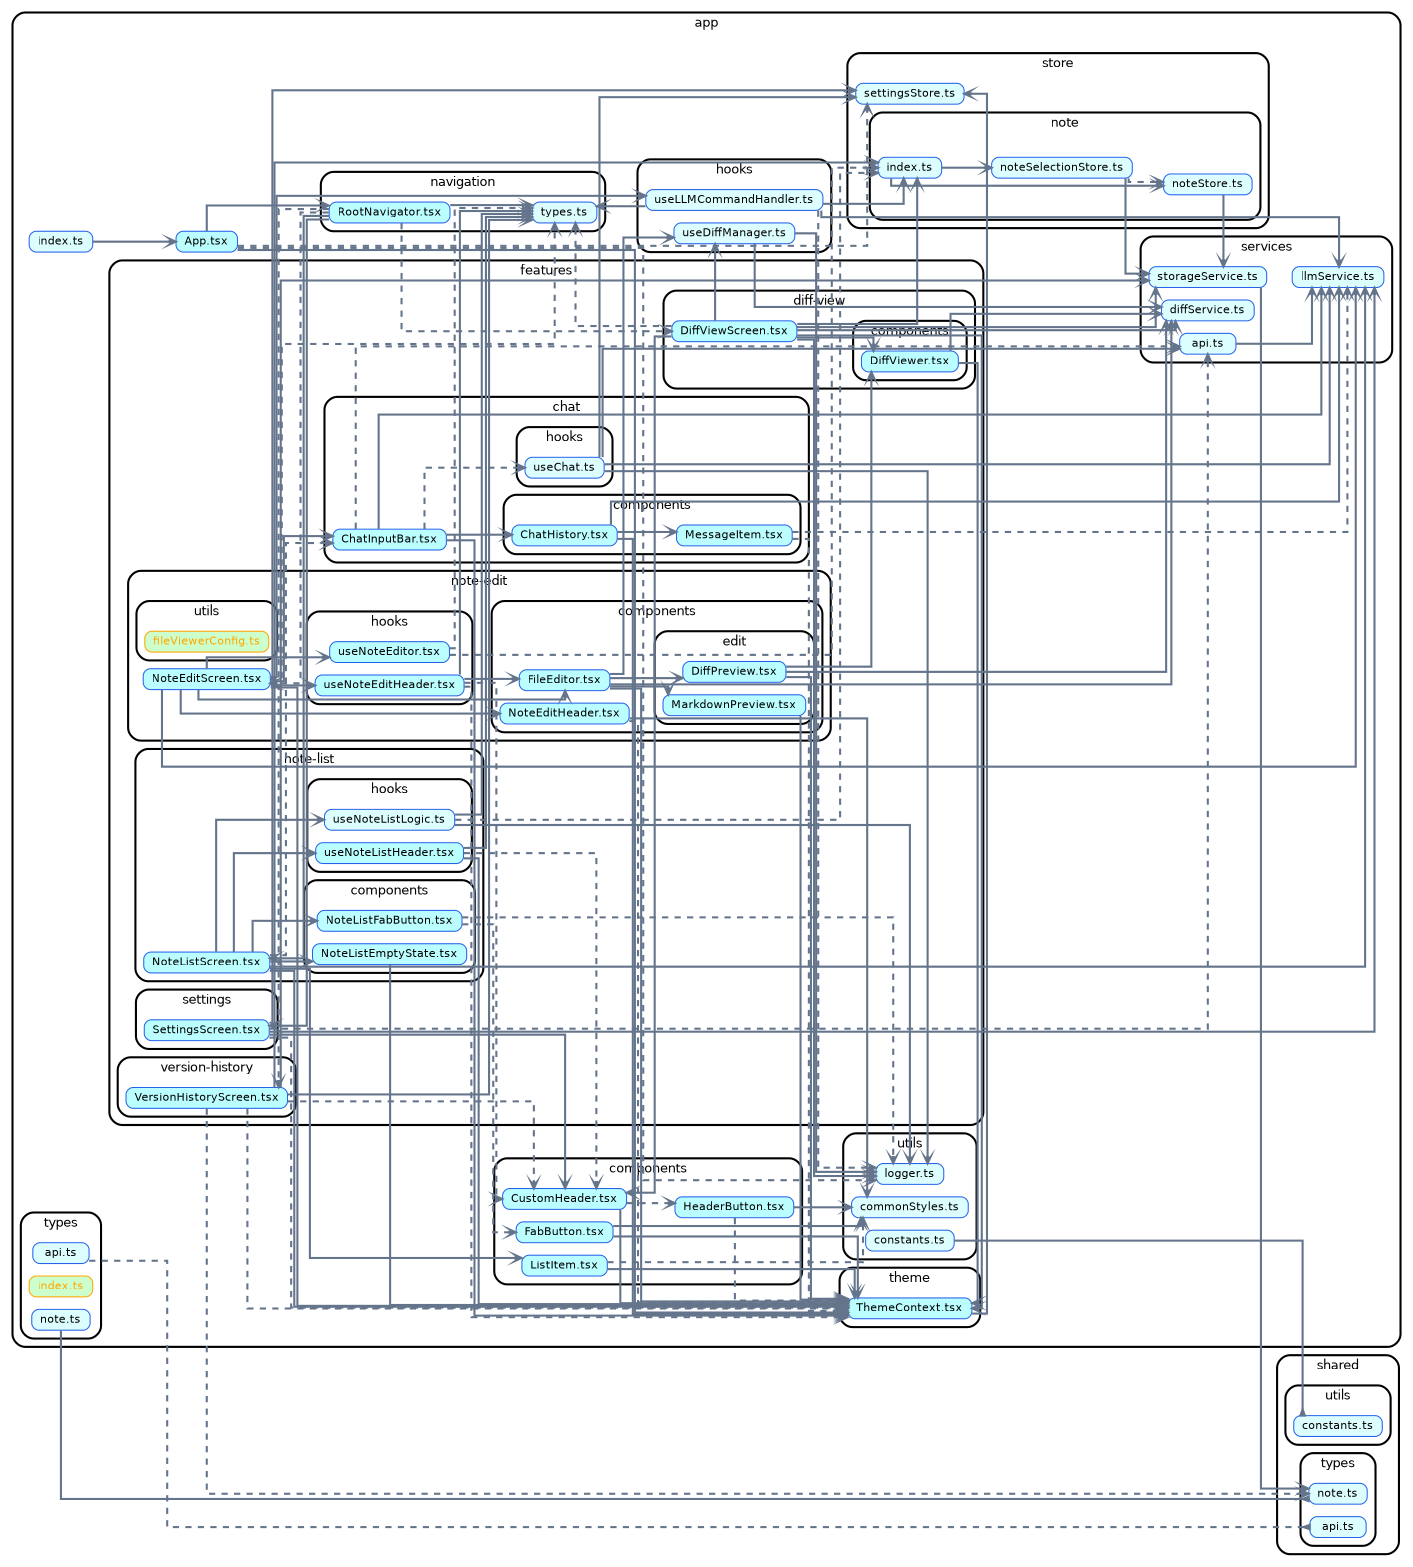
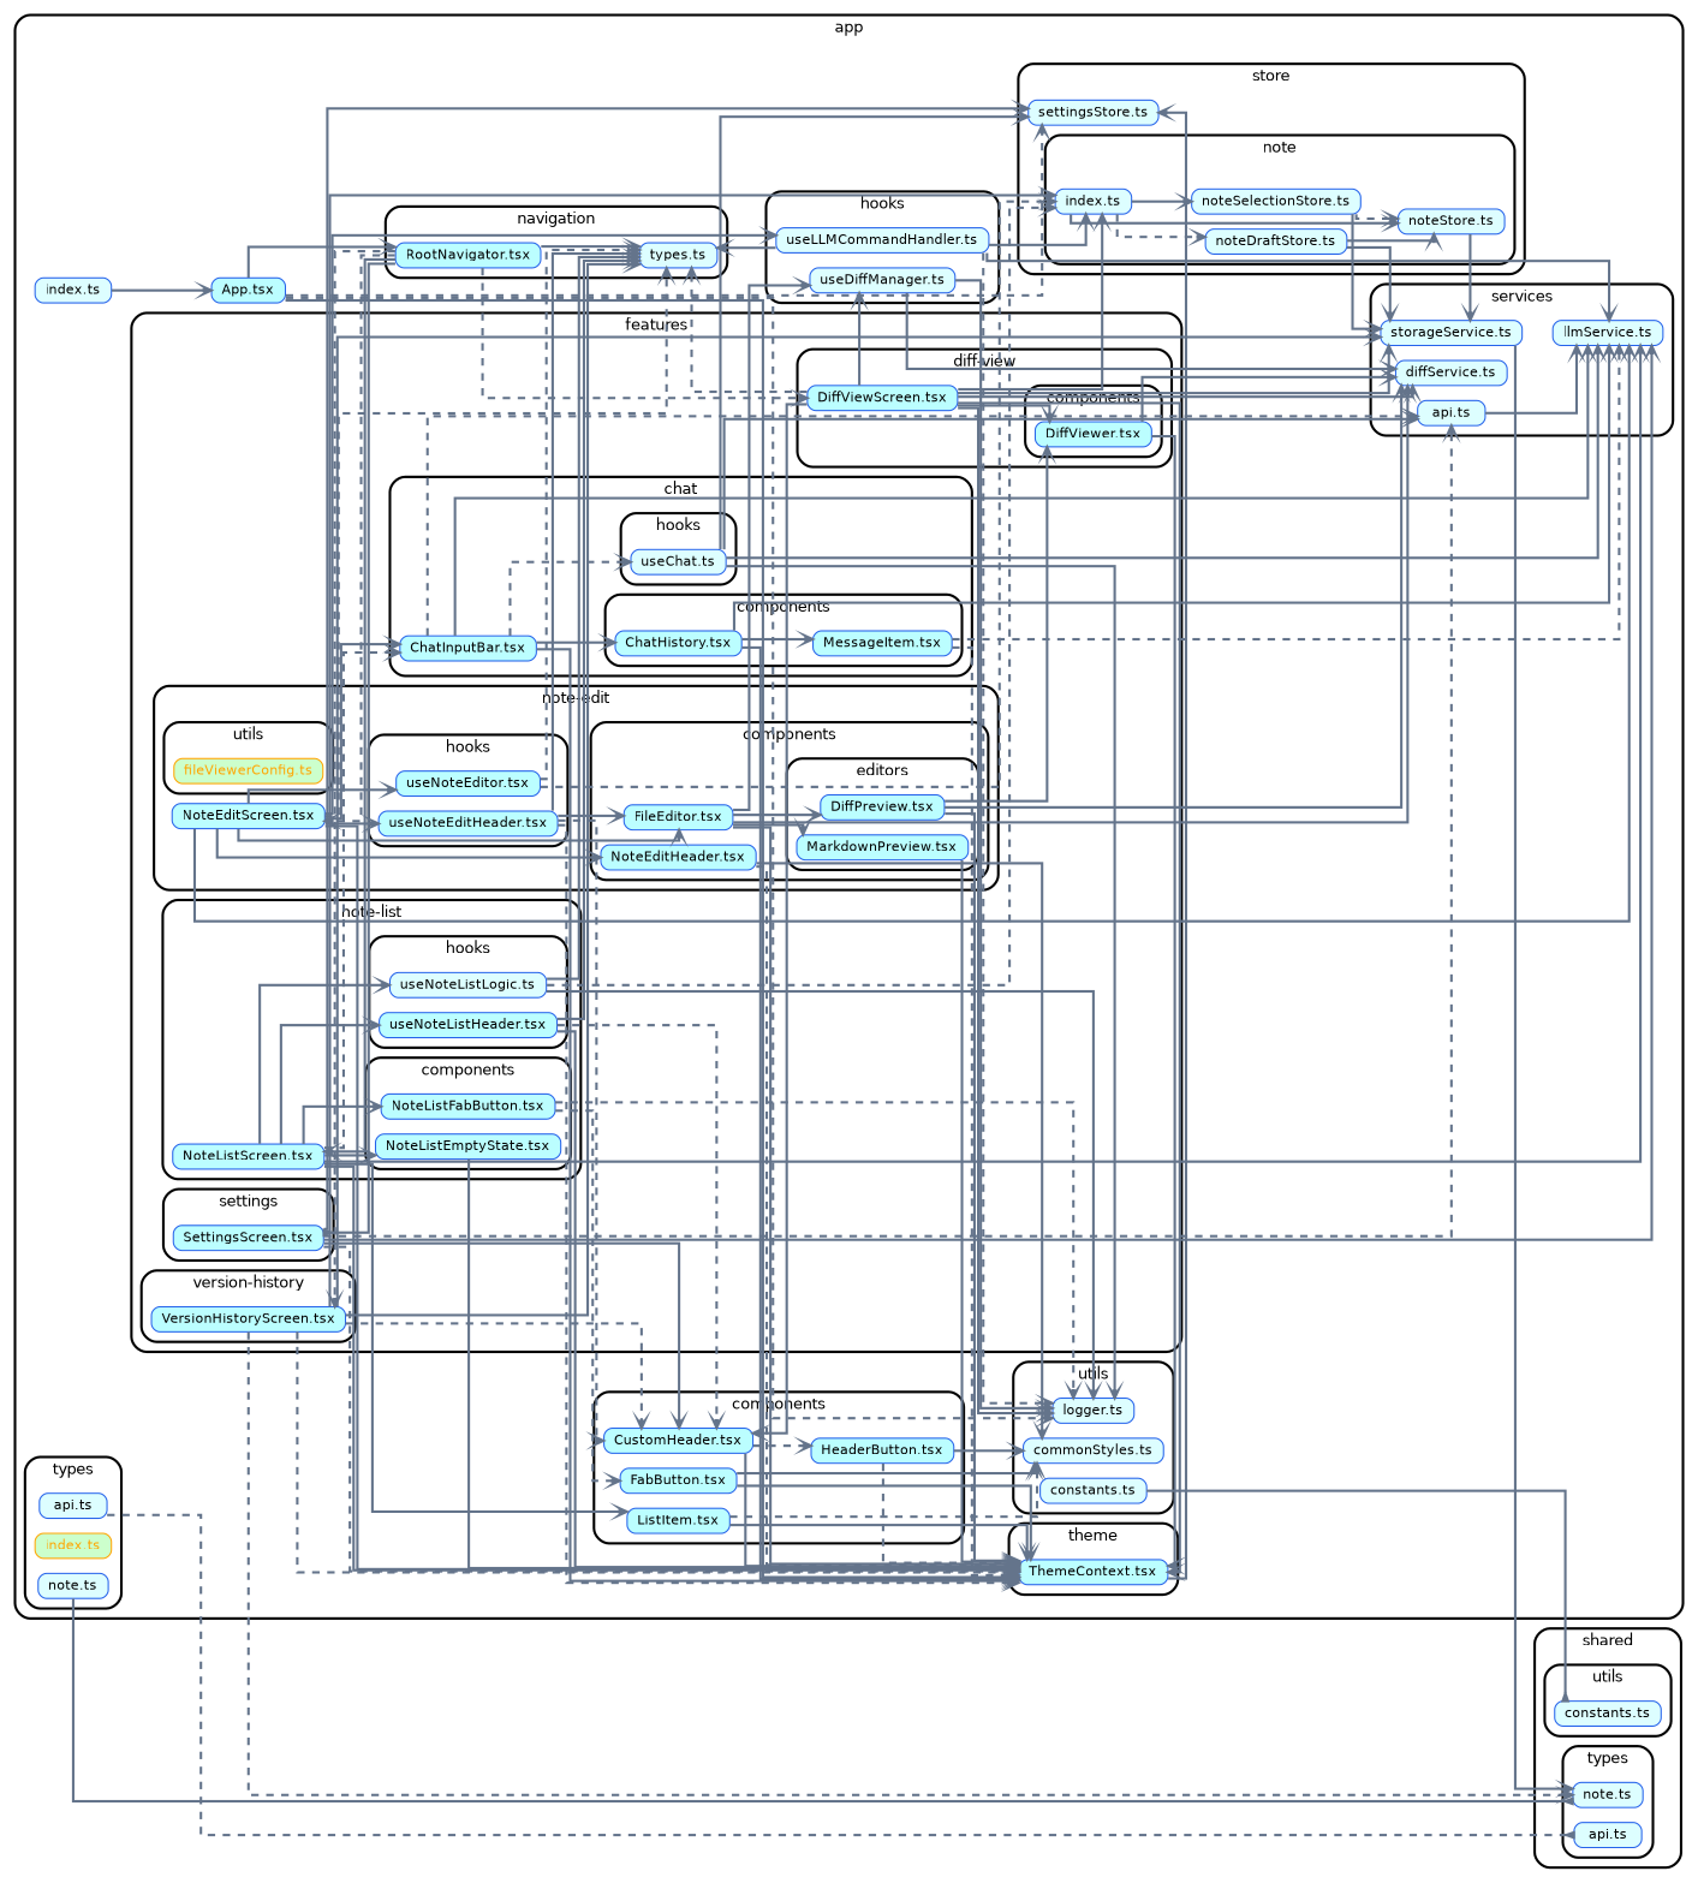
  strict digraph {
    bgcolor=white
    compound=true
    concentrate=true
    fillcolor="#ffffff"
    fontname=Helvetica
    fontsize=12
    nodesep=0.16
    rankdir=LR
    ranksep=0.18
    splines=ortho
    style="rounded,bold,filled"
    node [color="#2563eb" fillcolor="#bbfeff" fontcolor=black fontname=Helvetica fontsize=11 shape=box style="filled,rounded"]
    edge [arrowhead=vee arrowsize=0.6 color="#64748b" fontname=Helvetica fontsize=9 penwidth=2 style=bold]
    n1 [height=0.2 label=<CustomHeader.tsx>]
    n2 [height=0.2 label=<HeaderButton.tsx>]
    n3 [height=0.2 label=<FabButton.tsx>]
    n4 [height=0.2 label=<ListItem.tsx>]
    n5 [height=0.2 label=<ChatHistory.tsx>]
    n6 [height=0.2 label=<MessageItem.tsx>]
    n7 [fillcolor="#ddfeff" height=0.2 label=<useChat.ts>]
    n8 [height=0.2 label=<ChatInputBar.tsx>]
    n9 [height=0.2 label=<DiffViewer.tsx>]
    n10 [height=0.2 label=<DiffViewScreen.tsx>]
    n11 [height=0.2 label=<DiffPreview.tsx>]
    n12 [height=0.2 label=<MarkdownPreview.tsx>]
    n13 [height=0.2 label=<FileEditor.tsx>]
    n14 [height=0.2 label=<NoteEditHeader.tsx>]
    n15 [height=0.2 label=<useNoteEditHeader.tsx>]
    n16 [height=0.2 label=<useNoteEditor.tsx>]
    n17 [color=orange fillcolor="#ccffcc" fontcolor=orange height=0.2 label=<fileViewerConfig.ts>]
    n18 [height=0.2 label=<NoteEditScreen.tsx>]
    n19 [height=0.2 label=<SettingsScreen.tsx>]
    n20 [height=0.2 label=<NoteListEmptyState.tsx>]
    n21 [height=0.2 label=<NoteListFabButton.tsx>]
    n22 [height=0.2 label=<useNoteListHeader.tsx>]
    n23 [fillcolor="#ddfeff" height=0.2 label=<useNoteListLogic.ts>]
    n24 [height=0.2 label=<NoteListScreen.tsx>]
    n25 [height=0.2 label=<VersionHistoryScreen.tsx>]
    n26 [fillcolor="#ddfeff" height=0.2 label=<useDiffManager.ts>]
    n27 [fillcolor="#ddfeff" height=0.2 label=<useLLMCommandHandler.ts>]
    n28 [fillcolor="#ddfeff" height=0.2 label=<logger.ts>]
    n29 [fillcolor="#ddfeff" height=0.2 label=<commonStyles.ts>]
    n30 [fillcolor="#ddfeff" height=0.2 label=<constants.ts>]
    n31 [height=0.2 label=<RootNavigator.tsx>]
    n32 [fillcolor="#ddfeff" height=0.2 label=<types.ts>]
    n33 [fillcolor="#ddfeff" height=0.2 label=<api.ts>]
    n34 [fillcolor="#ddfeff" height=0.2 label=<llmService.ts>]
    n35 [fillcolor="#ddfeff" height=0.2 label=<diffService.ts>]
    n36 [fillcolor="#ddfeff" height=0.2 label=<storageService.ts>]
    n37 [fillcolor="#ddfeff" height=0.2 label=<index.ts>]
+   n38 [fillcolor="#ddfeff" height=0.2 label=<noteDraftStore.ts>]
    n39 [fillcolor="#ddfeff" height=0.2 label=<noteSelectionStore.ts>]
    n40 [fillcolor="#ddfeff" height=0.2 label=<noteStore.ts>]
    n41 [fillcolor="#ddfeff" height=0.2 label=<settingsStore.ts>]
    n42 [height=0.2 label=<ThemeContext.tsx>]
    n43 [fillcolor="#ddfeff" height=0.2 label=<api.ts>]
    n44 [color=orange fillcolor="#ccffcc" fontcolor=orange height=0.2 label=<index.ts>]
    n45 [fillcolor="#ddfeff" height=0.2 label=<note.ts>]
    n46 [height=0.2 label=<App.tsx>]
    n47 [fillcolor="#ddfeff" height=0.2 label=<index.ts>]
    n48 [fillcolor="#ddfeff" height=0.2 label=<note.ts>]
    n49 [fillcolor="#ddfeff" height=0.2 label=<api.ts>]
    n50 [fillcolor="#ddfeff" height=0.2 label=<constants.ts>]
    subgraph cluster_1 {
      label=app
      n46
      n47
      subgraph cluster_2 {
        label=components
        n1
        n2
        n3
        n4
      }
      subgraph cluster_3 {
        label=features
        subgraph cluster_4 {
          label=chat
          n8
          subgraph cluster_5 {
            label=components
            n5
            n6
          }
          subgraph cluster_6 {
            label=hooks
            n7
          }
        }
        subgraph cluster_7 {
          label="diff-view"
          n10
          subgraph cluster_8 {
            label=components
            n9
          }
        }
        subgraph cluster_9 {
          label="note-edit"
          n18
          subgraph cluster_10 {
            label=components
            n13
            n14
            subgraph cluster_11 {
-             label=edit
+             label=editors
              n11
              n12
            }
          }
          subgraph cluster_12 {
            label=hooks
            n15
            n16
          }
          subgraph cluster_13 {
            label=utils
            n17
          }
        }
        subgraph cluster_14 {
          label=settings
          n19
        }
        subgraph cluster_15 {
          label="note-list"
          n24
          subgraph cluster_16 {
            label=components
            n20
            n21
          }
          subgraph cluster_17 {
            label=hooks
            n22
            n23
          }
        }
        subgraph cluster_18 {
          label="version-history"
          n25
        }
      }
      subgraph cluster_19 {
        label=hooks
        n26
        n27
      }
      subgraph cluster_20 {
        label=utils
        n28
        n29
        n30
      }
      subgraph cluster_21 {
        label=navigation
        n31
        n32
      }
      subgraph cluster_22 {
        label=services
        n33
        n34
        n35
        n36
      }
      subgraph cluster_23 {
        label=store
        n41
        subgraph cluster_24 {
          label=note
          n37
+         n38
          n39
          n40
        }
      }
      subgraph cluster_25 {
        label=theme
        n42
      }
      subgraph cluster_26 {
        label=types
        n43
        n44
        n45
      }
    }
    subgraph cluster_27 {
      label=shared
      subgraph cluster_28 {
        label=types
        n48
        n49
      }
      subgraph cluster_29 {
        label=utils
        n50
      }
    }
    n1 -> n2 [style=dashed]
    n1 -> n42 [style=solid]
    n2 -> n29 [style=solid]
    n2 -> n42 [style=dashed]
    n3 -> n29
    n3 -> n42 [style=solid]
    n4 -> n29 [style=dashed]
    n4 -> n42
    n5 -> n6
    n5 -> n34
    n5 -> n42 [style=solid]
    n6 -> n34 [style=dashed]
    n6 -> n42 [style=dashed]
    n7 -> n28 [style=solid]
    n7 -> n33 [style=solid]
    n7 -> n34 [style=solid]
    n7 -> n41
    n8 -> n5
    n8 -> n7 [style=dashed]
    n8 -> n33 [style=dashed]
    n8 -> n34 [style=solid]
    n8 -> n42
    n9 -> n35 [style=solid]
    n9 -> n42 [style=solid]
    n10 -> n1 [style=solid]
    n10 -> n9 [style=solid]
    n10 -> n26
    n10 -> n28 [style=solid]
    n10 -> n32 [style=dashed]
    n10 -> n35
    n10 -> n36 [style=solid]
    n10 -> n37 [style=solid]
    n10 -> n42
    n11 -> n9
    n11 -> n35
    n11 -> n42 [style=solid]
    n12 -> n42
    n13 -> n11
    n13 -> n12
    n13 -> n26 [style=solid]
    n13 -> n35
    n13 -> n42
    n14 -> n29 [style=solid]
    n14 -> n42 [style=dashed]
    n15 -> n1 [style=dashed]
    n15 -> n13 [style=solid]
    n15 -> n32
    n15 -> n42 [style=dashed]
    n16 -> n32 [style=dashed]
    n16 -> n37 [style=dashed]
    n18 -> n8 [style=solid]
    n18 -> n13 [style=solid]
    n18 -> n14
    n18 -> n15 [style=solid]
    n18 -> n16
    n18 -> n27
    n18 -> n32 [style=dashed]
    n18 -> n34 [style=solid]
    n18 -> n42
    n19 -> n1
    n19 -> n33 [style=dashed]
    n19 -> n34 [style=solid]
    n19 -> n41 [style=solid]
    n19 -> n42 [style=dashed]
    n20 -> n42
    n21 -> n3 [style=dashed]
    n21 -> n28 [style=dashed]
    n22 -> n1 [style=dashed]
    n22 -> n32
    n22 -> n42
    n23 -> n28
    n23 -> n32
    n23 -> n37 [style=dashed]
    n24 -> n4
    n24 -> n8 [style=dashed]
    n24 -> n20
    n24 -> n21 [style=solid]
    n24 -> n22 [style=solid]
    n24 -> n23 [style=solid]
    n24 -> n34
    n24 -> n42
    n25 -> n1 [style=dashed]
    n25 -> n32
    n25 -> n36
    n25 -> n37 [style=solid]
    n25 -> n42 [style=dashed]
    n25 -> n48 [style=dashed]
    n26 -> n28 [style=solid]
    n26 -> n35
    n27 -> n28 [style=dashed]
    n27 -> n32 [style=solid]
    n27 -> n34 [style=solid]
    n27 -> n37 [style=solid]
    n30 -> n50 [arrowhead=inv]
    n31 -> n10 [style=dashed]
    n31 -> n18 [style=dashed]
-   n31 -> n19
+   n31 -> n19 [arrowhead=inv]
    n31 -> n24 [style=solid]
    n31 -> n25 [style=dashed]
    n31 -> n32 [style=solid]
    n33 -> n34 [style=solid]
    n36 -> n48 [style=solid]
+   n37 -> n38 [style=dashed]
    n37 -> n39 [style=solid]
    n37 -> n40 [style=solid]
+   n38 -> n36 [style=solid]
+   n38 -> n40
    n39 -> n36
    n39 -> n40 [style=dashed]
    n40 -> n36
    n42 -> n41
    n43 -> n49 [arrowhead=inv style=dashed]
    n45 -> n48 [arrowhead=inv]
    n46 -> n28 [style=dashed]
    n46 -> n31
    n46 -> n41 [style=dashed]
    n46 -> n42
    n47 -> n46
  }
